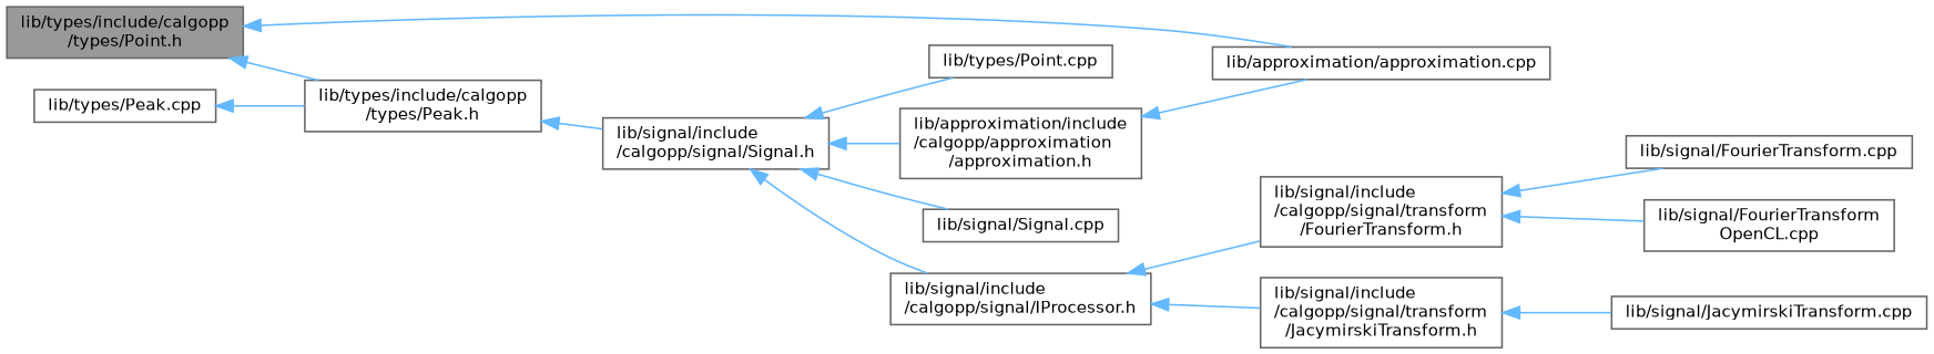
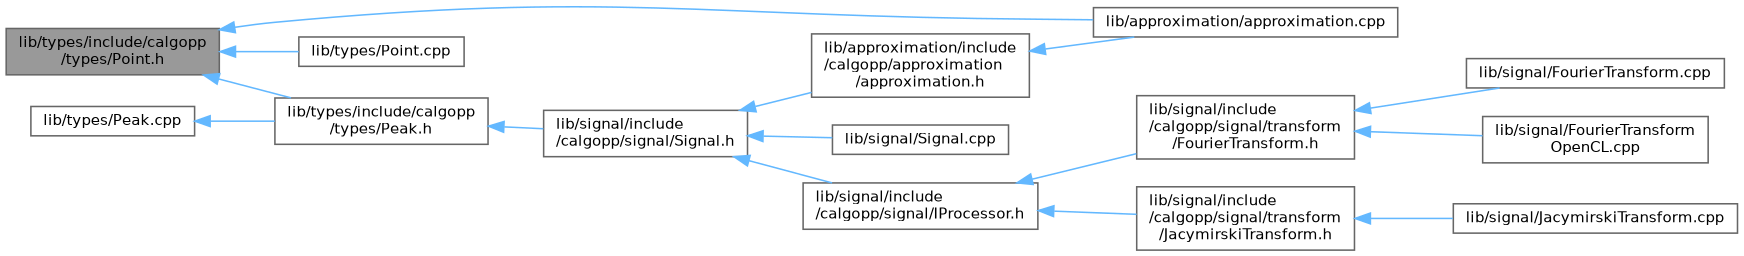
  digraph {
    rankdir=LR
    node [color=grey40 fillcolor=white fontname=Helvetica fontsize=10 shape=box style=filled]
    edge [color=steelblue1 dir=back fontname=Helvetica fontsize=10 labelfontname=Helvetica labelfontsize=10 style=solid]
    n1 [color=gray40 fillcolor=grey60 fontcolor=black height=0.2 label="lib/types/include/calgopp\l/types/Point.h" width=0.4]
    n2 [height=0.2 label="lib/approximation/approximation.cpp" width=0.4]
    n3 [height=0.2 label="lib/types/Point.cpp" width=0.4]
    n4 [height=0.2 label="lib/types/include/calgopp\l/types/Peak.h" width=0.4]
    n5 [height=0.2 label="lib/signal/include\l/calgopp/signal/Signal.h" width=0.4]
    n6 [height=0.2 label="lib/approximation/include\l/calgopp/approximation\l/approximation.h" width=0.4]
    n7 [height=0.2 label="lib/signal/Signal.cpp" width=0.4]
    n8 [height=0.2 label="lib/signal/include\l/calgopp/signal/IProcessor.h" width=0.4]
    n9 [height=0.2 label="lib/signal/include\l/calgopp/signal/transform\l/FourierTransform.h" width=0.4]
    n10 [height=0.2 label="lib/signal/include\l/calgopp/signal/transform\l/JacymirskiTransform.h" width=0.4]
    n11 [height=0.2 label="lib/signal/FourierTransform.cpp" width=0.4]
    n12 [height=0.2 label="lib/signal/FourierTransform\lOpenCL.cpp" width=0.4]
    n13 [height=0.2 label="lib/signal/JacymirskiTransform.cpp" width=0.4]
    n14 [height=0.2 label="lib/types/Peak.cpp" width=0.4]
    n1 -> n2
-   n5 -> n3
+   n1 -> n3
    n1 -> n4
    n4 -> n5
    n5 -> n6
    n5 -> n7
    n5 -> n8
    n6 -> n2
    n8 -> n9
    n8 -> n10
    n9 -> n11
    n9 -> n12
    n10 -> n13
    n14 -> n4
  }
